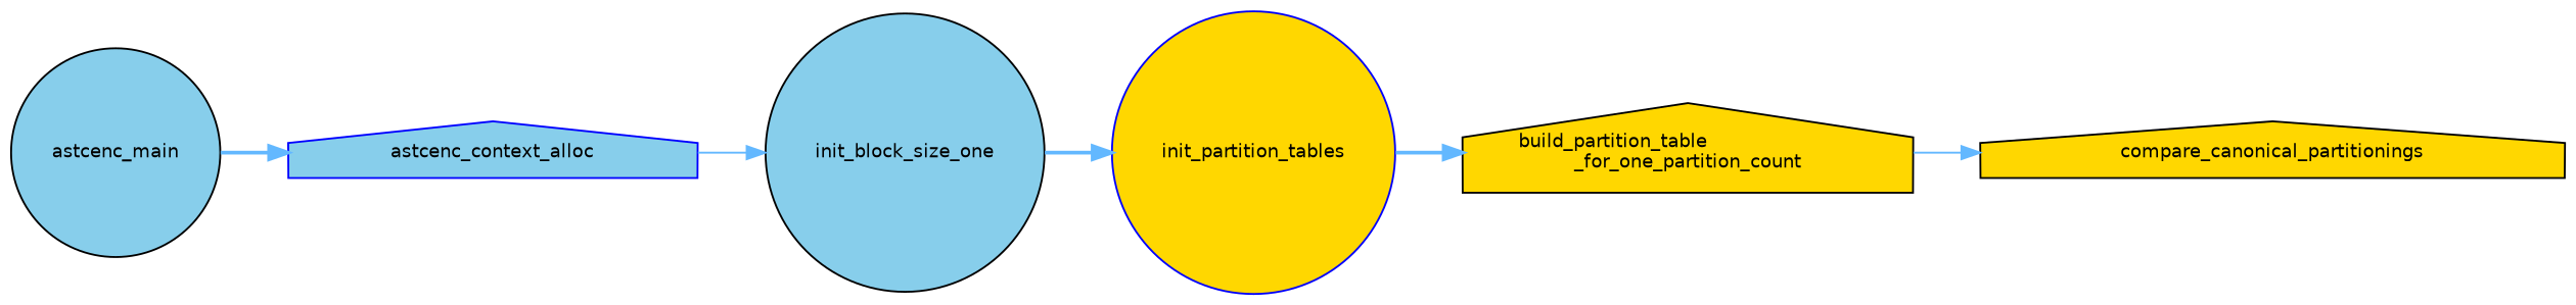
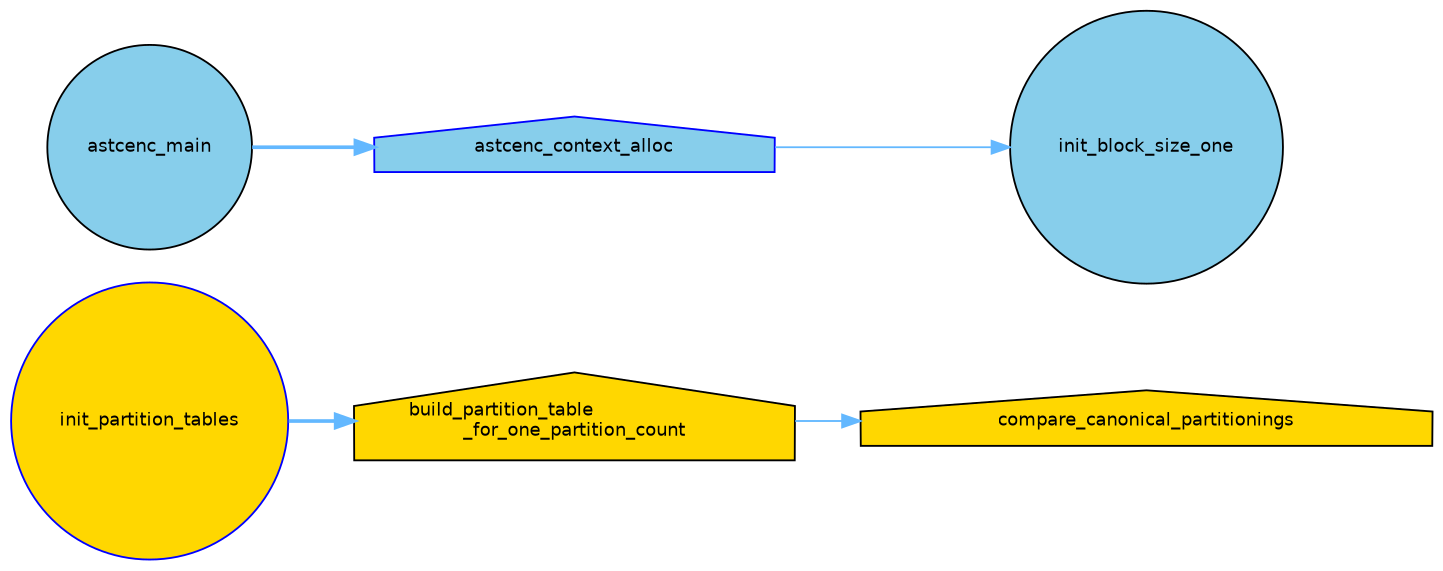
  digraph {
    fontname="DejaVu Sans"
    rankdir=RL
    node [color=black fillcolor=gold fontname="DejaVu Sans" fontsize=10 shape=house style=filled]
    edge [color=steelblue1 dir=back fontname="DejaVu Sans" fontsize=10 labelfontname=Helvetica labelfontsize=10 style=bold]
    n1 [fontcolor=black height=0.2 label=compare_canonical_partitionings width=0.4]
    n2 [height=0.2 label="build_partition_table\l_for_one_partition_count" width=0.4]
    n3 [color=blue height=0.2 label=init_partition_tables shape=circle width=0.4]
    n4 [fillcolor=skyblue height=0.2 label=init_block_size_one shape=circle width=0.4]
    n5 [color=blue fillcolor=skyblue height=0.2 label=astcenc_context_alloc width=0.4]
    n6 [fillcolor=skyblue height=0.2 label=astcenc_main shape=circle width=0.4]
    n1 -> n2 [style=solid]
    n2 -> n3
-   n3 -> n4
    n4 -> n5 [style=solid]
    n5 -> n6
  }
